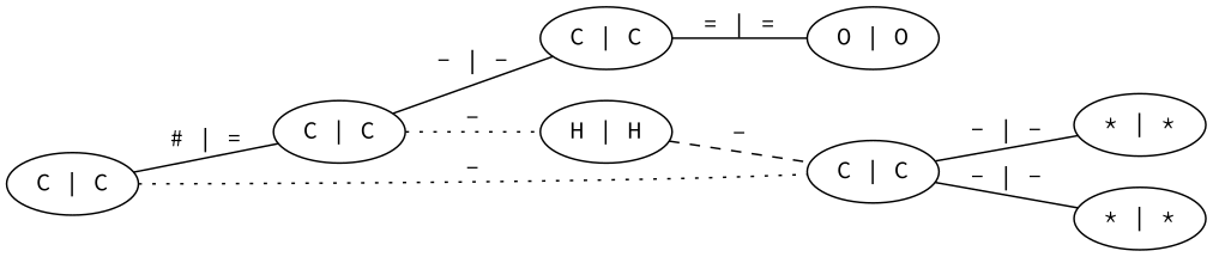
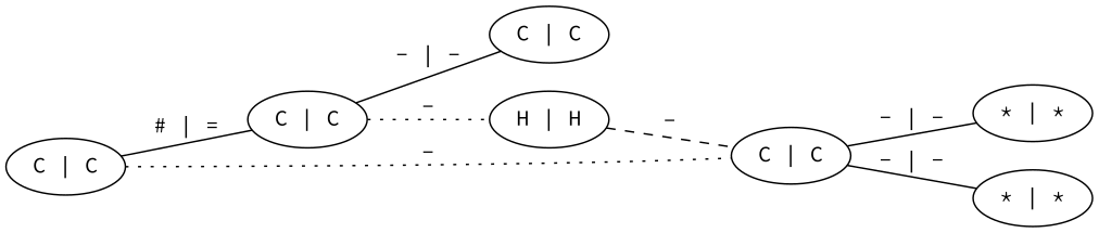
  graph {
    rankdir=LR
    fontname="Source Code Pro"
    node [fontname="Source Code Pro"]
    edge [fontname="Source Code Pro"]
    n1 [label="C | C"]
    n2 [label="C | C"]
    n3 [label="C | C"]
    n4 [label="C | C"]
    n5 [label="H | H"]
-   n6 [label="O | O"]
    n7 [label="* | *"]
    n8 [label="* | *"]
    n1 -- n2 [label="# | ="]
    n1 -- n3 [label="-" style=dotted]
    n2 -- n4 [label="- | -"]
    n2 -- n5 [label="-" style=dotted]
    n3 -- n7 [label="- | -"]
    n3 -- n8 [label="- | -"]
-   n4 -- n6 [label="= | ="]
    n5 -- n3 [label="-" style=dashed]
  }
